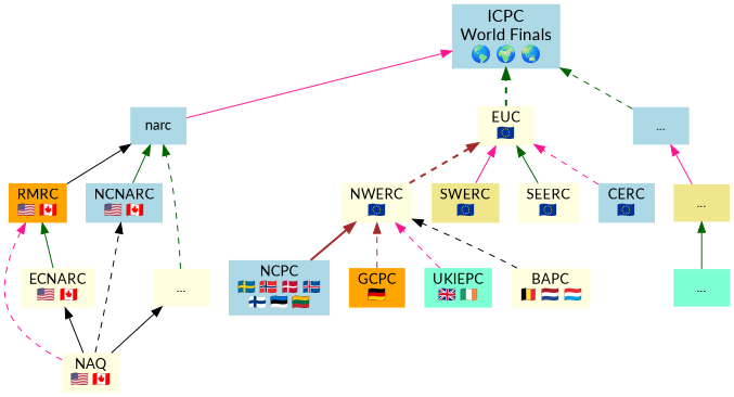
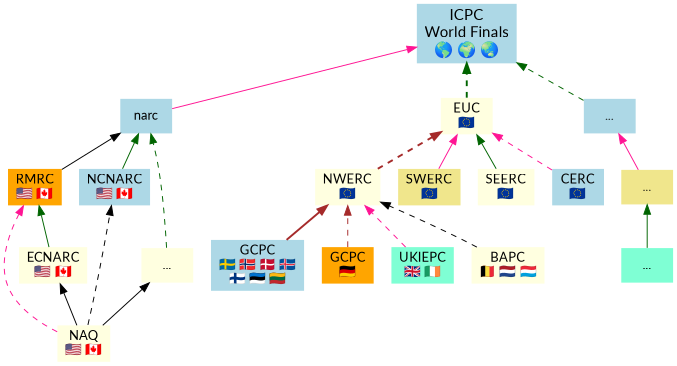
  digraph {
    fontname=Lato
    rankdir=BT
    node [fillcolor=lightyellow fontname=Lato shape=none style=filled]
    edge [color=darkgreen fontname=Lato style=solid]
-   n1 [fillcolor=lightblue label="NCPC\n🇸🇪 🇳🇴 🇩🇰 🇮🇸\n🇫🇮 🇪🇪 🇱🇹"]
+   n1 [fillcolor=lightblue label="GCPC\n🇸🇪 🇳🇴 🇩🇰 🇮🇸\n🇫🇮 🇪🇪 🇱🇹"]
    n2 [label="NWERC\n🇪🇺"]
    n3 [label="EUC\n🇪🇺"]
    n4 [fillcolor=lightblue fontsize=16 label="ICPC\nWorld Finals\n🌎 🌍 🌏"]
    n5 [fillcolor=khaki label="SWERC\n🇪🇺"]
    n6 [label="SEERC\n🇪🇺"]
    n7 [fillcolor=lightblue label="CERC\n🇪🇺"]
    n8 [fillcolor=orange label="GCPC\n🇩🇪"]
    n9 [fillcolor=aquamarine label="UKIEPC\n🇬🇧 🇮🇪"]
    n10 [label="BAPC\n🇧🇪 🇳🇱 🇱🇺"]
    n11 [label="NAQ\n🇺🇸 🇨🇦"]
    n12 [fillcolor=orange label="RMRC\n🇺🇸 🇨🇦"]
    n13 [fillcolor=lightblue label="NCNARC\n🇺🇸 🇨🇦"]
    n14 [label="..."]
    n15 [label="ECNARC\n🇺🇸 🇨🇦"]
    narc [fillcolor=lightblue]
    n17 [fillcolor=lightblue label="..."]
    n18 [fillcolor=khaki label="..."]
    n19 [fillcolor=aquamarine label="..."]
    n1 -> n2 [color=brown penwidth=2]
    n2 -> n3 [color=brown penwidth=2 style=dashed]
    n3 -> n4 [penwidth=2 style=dashed]
    n5 -> n3 [color=deeppink]
    n6 -> n3
    n7 -> n3 [color=deeppink style=dashed]
    n8 -> n2 [color=brown style=dashed]
    n9 -> n2 [color=deeppink style=dashed]
    n10 -> n2 [color=black style=dashed]
    n11 -> n12 [color=deeppink style=dashed]
    n11 -> n13 [color=black style=dashed]
    n11 -> n14 [color=black]
    n11 -> n15 [color=black]
    n12 -> narc [color=black]
    n13 -> narc
    n14 -> narc [style=dashed]
    n15 -> n12
    narc -> n4 [color=deeppink]
    n17 -> n4 [style=dashed]
    n18 -> n17 [color=deeppink]
    n19 -> n18
  }
